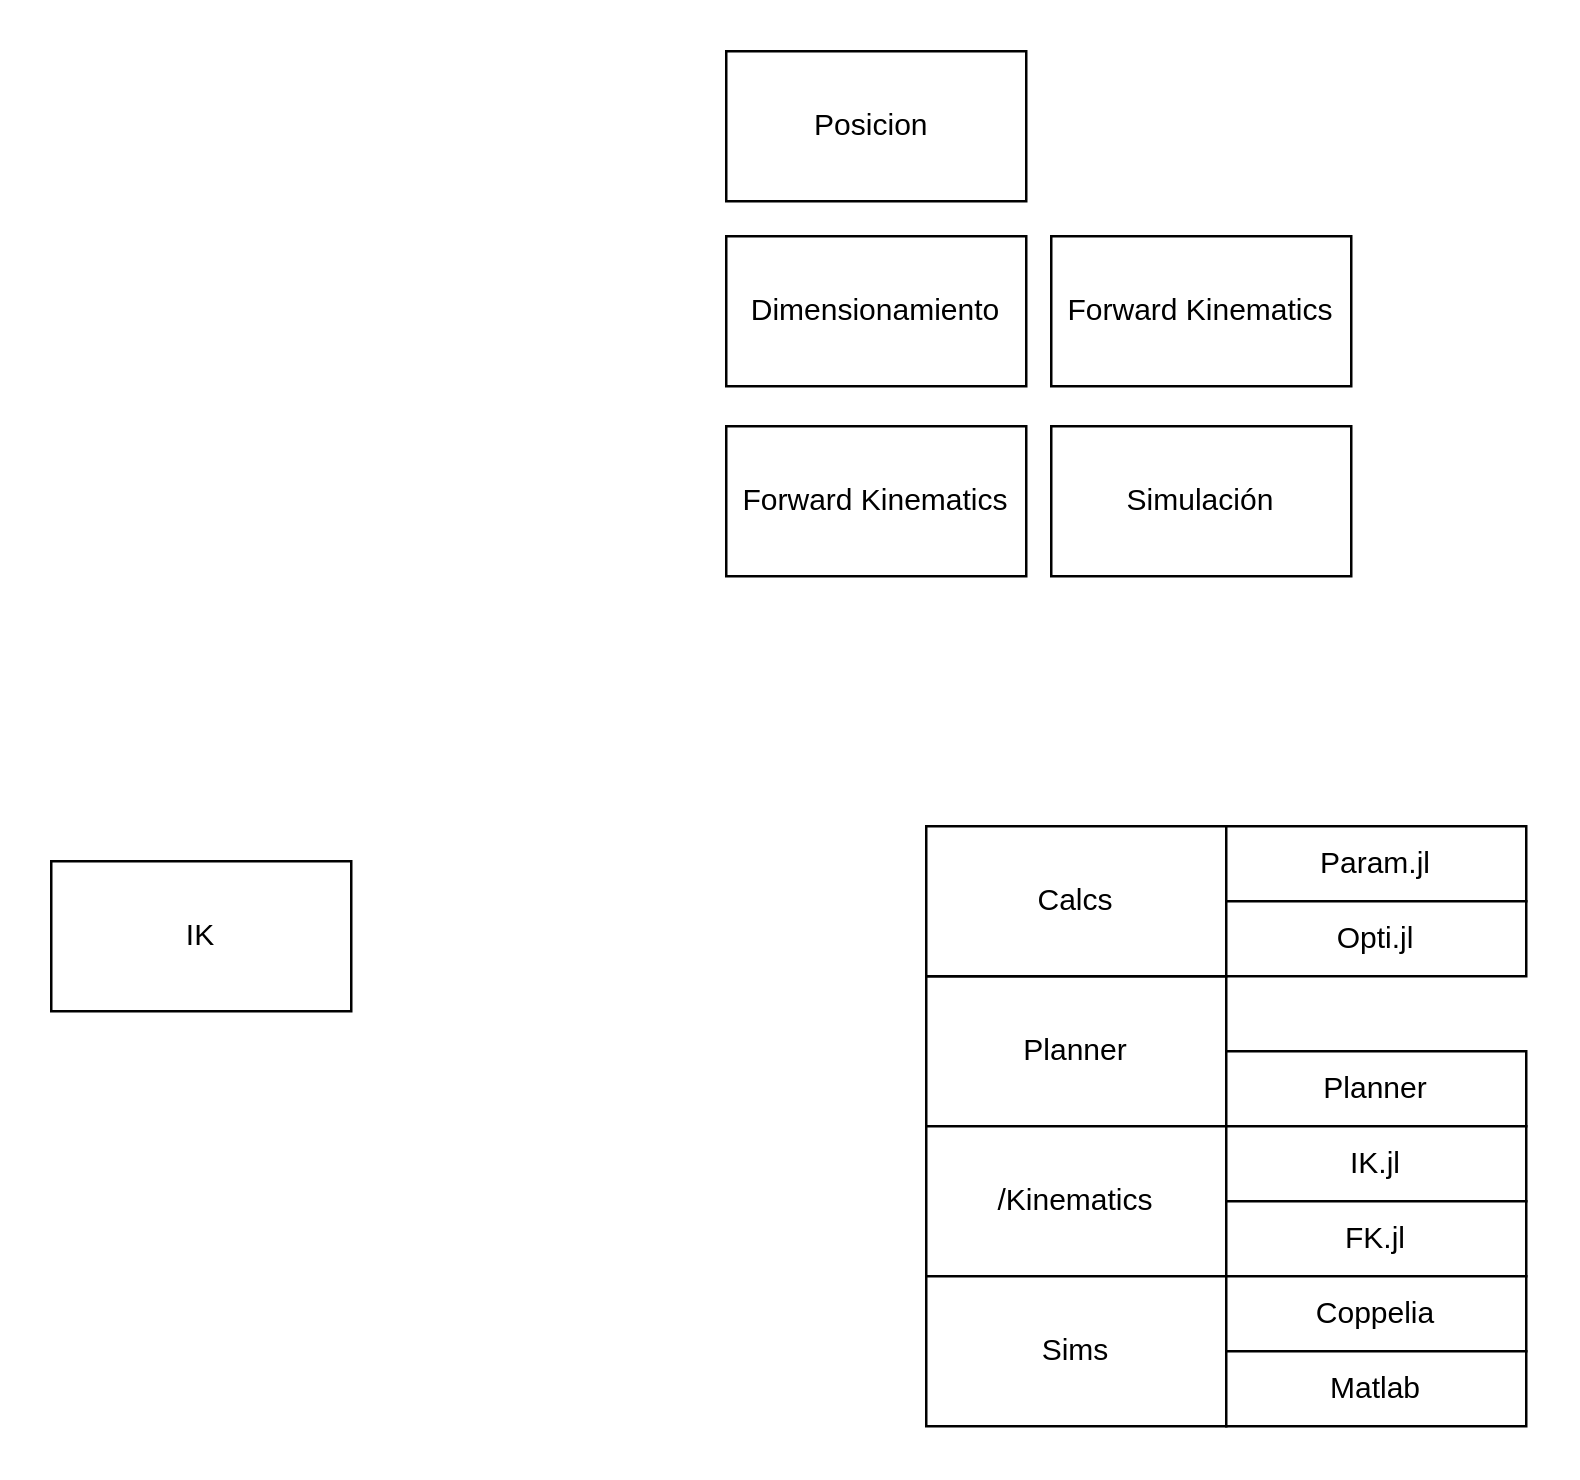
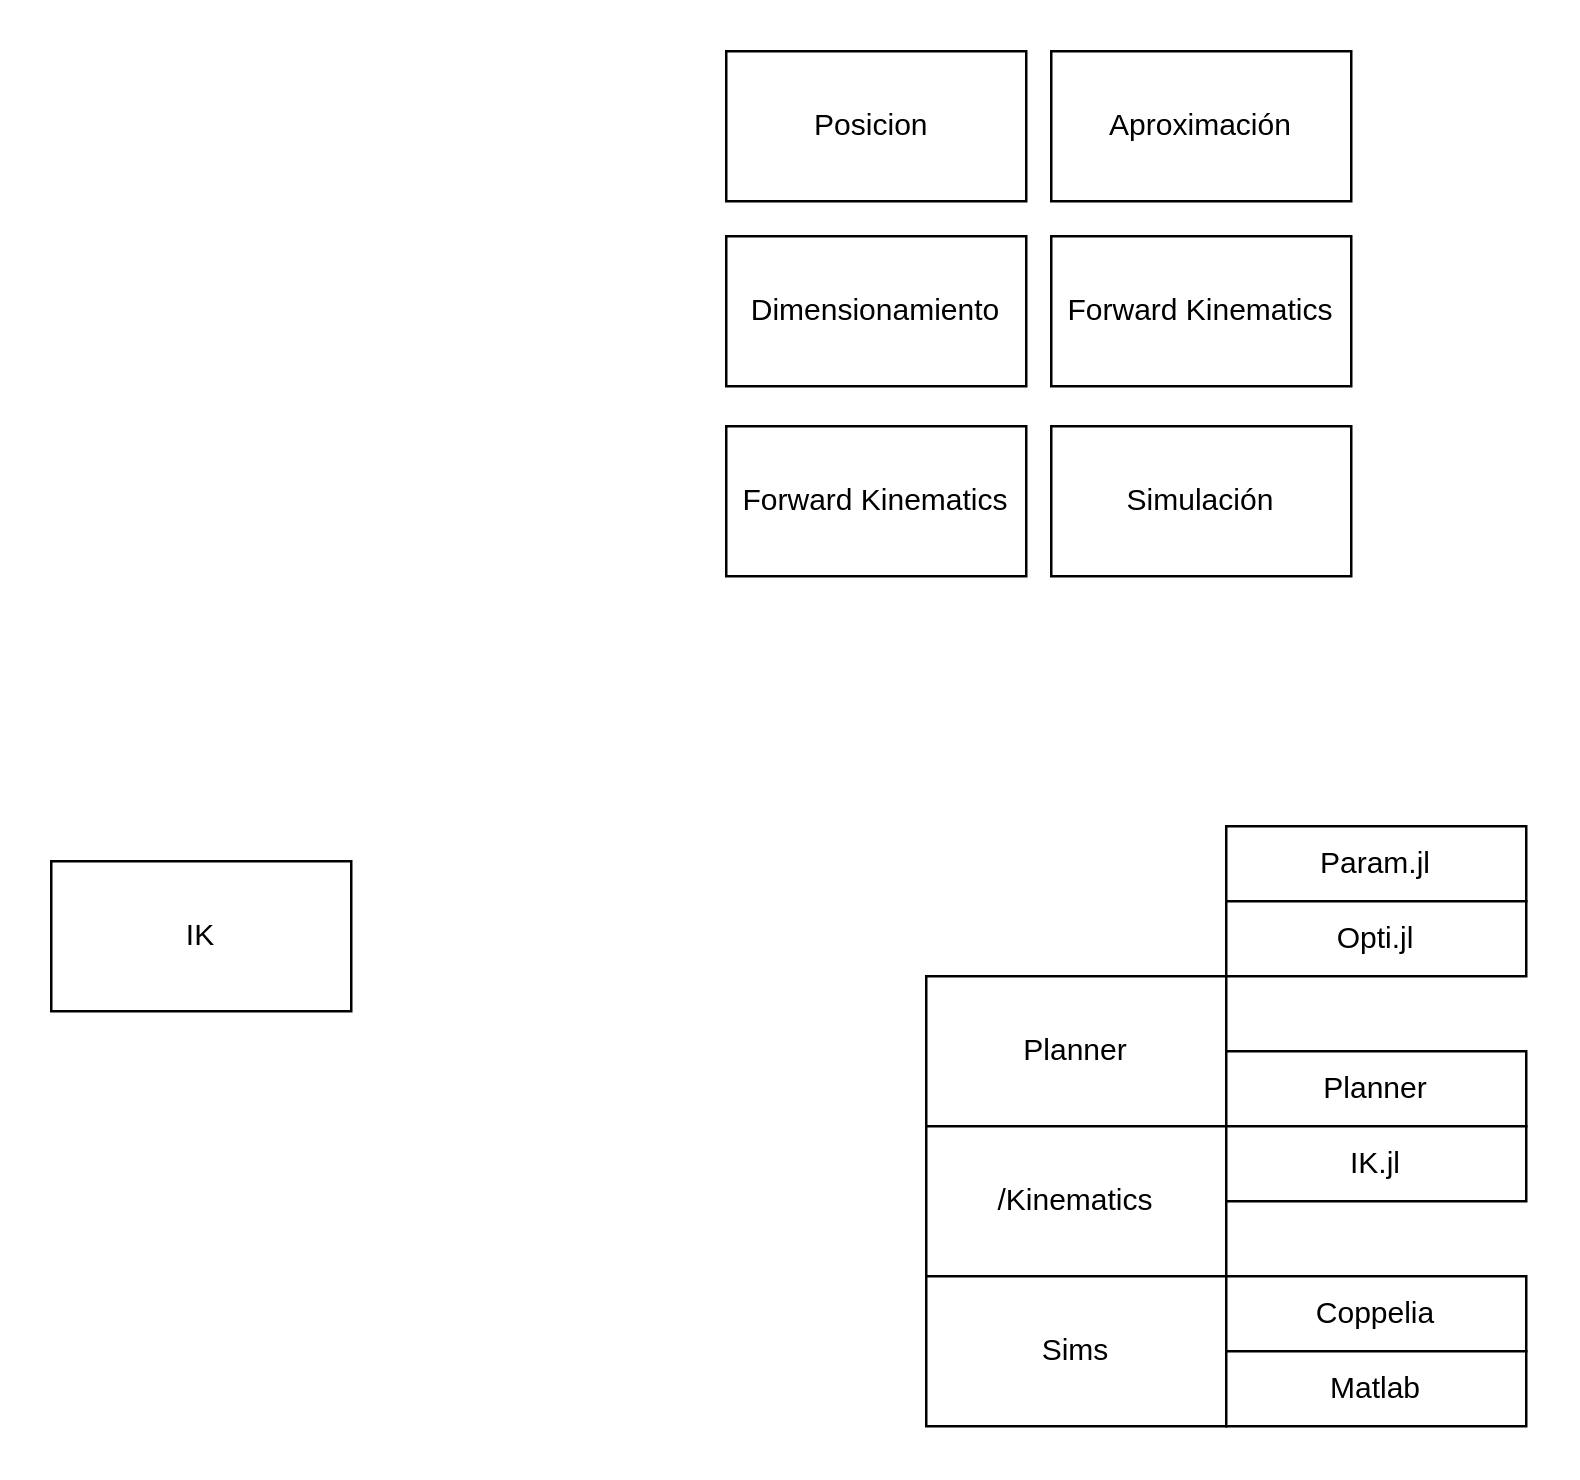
  <mxCell id="0" />
  <mxCell id="1" parent="0" />
  <mxCell id="2" value="IK" style="rounded=0;whiteSpace=wrap;html=1;" vertex="1" parent="1"><mxGeometry x="20" y="344" width="120" height="60" as="geometry" /></mxCell>
  <mxCell id="3" value="Posicion&amp;nbsp;" style="rounded=0;whiteSpace=wrap;html=1;" vertex="1" parent="1"><mxGeometry x="290" y="20" width="120" height="60" as="geometry" /></mxCell>
  <mxCell id="4" value="Dimensionamiento" style="rounded=0;whiteSpace=wrap;html=1;" vertex="1" parent="1"><mxGeometry x="290" y="94" width="120" height="60" as="geometry" /></mxCell>
+ <mxCell id="5" value="Aproximación" style="rounded=0;whiteSpace=wrap;html=1;" vertex="1" parent="1"><mxGeometry x="420" y="20" width="120" height="60" as="geometry" /></mxCell>
  <mxCell id="6" value="Forward Kinematics" style="rounded=0;whiteSpace=wrap;html=1;" vertex="1" parent="1"><mxGeometry x="420" y="94" width="120" height="60" as="geometry" /></mxCell>
  <mxCell id="7" value="Forward Kinematics" style="rounded=0;whiteSpace=wrap;html=1;" vertex="1" parent="1"><mxGeometry x="290" y="170" width="120" height="60" as="geometry" /></mxCell>
  <mxCell id="8" value="Simulación" style="rounded=0;whiteSpace=wrap;html=1;" vertex="1" parent="1"><mxGeometry x="420" y="170" width="120" height="60" as="geometry" /></mxCell>
  <mxCell id="9" value="Planner" style="rounded=0;whiteSpace=wrap;html=1;" vertex="1" parent="1"><mxGeometry x="370" y="390" width="120" height="60" as="geometry" /></mxCell>
  <mxCell id="10" value="/Kinematics" style="rounded=0;whiteSpace=wrap;html=1;" vertex="1" parent="1"><mxGeometry x="370" y="450" width="120" height="60" as="geometry" /></mxCell>
- <mxCell id="11" value="Calcs" style="rounded=0;whiteSpace=wrap;html=1;" vertex="1" parent="1"><mxGeometry x="370" y="330" width="120" height="60" as="geometry" /></mxCell>
  <mxCell id="12" value="Param.jl" style="rounded=0;whiteSpace=wrap;html=1;" vertex="1" parent="1"><mxGeometry x="490" y="330" width="120" height="30" as="geometry" /></mxCell>
  <mxCell id="13" value="Planner" style="rounded=0;whiteSpace=wrap;html=1;" vertex="1" parent="1"><mxGeometry x="490" y="420" width="120" height="30" as="geometry" /></mxCell>
  <mxCell id="14" value="IK.jl" style="rounded=0;whiteSpace=wrap;html=1;" vertex="1" parent="1"><mxGeometry x="490" y="450" width="120" height="30" as="geometry" /></mxCell>
- <mxCell id="15" value="FK.jl" style="rounded=0;whiteSpace=wrap;html=1;" vertex="1" parent="1"><mxGeometry x="490" y="480" width="120" height="30" as="geometry" /></mxCell>
  <mxCell id="16" value="Opti.jl" style="rounded=0;whiteSpace=wrap;html=1;" vertex="1" parent="1"><mxGeometry x="490" y="360" width="120" height="30" as="geometry" /></mxCell>
  <mxCell id="17" value="Sims" style="rounded=0;whiteSpace=wrap;html=1;" vertex="1" parent="1"><mxGeometry x="370" y="510" width="120" height="60" as="geometry" /></mxCell>
  <mxCell id="18" value="Coppelia" style="rounded=0;whiteSpace=wrap;html=1;" vertex="1" parent="1"><mxGeometry x="490" y="510" width="120" height="30" as="geometry" /></mxCell>
  <mxCell id="19" value="Matlab" style="rounded=0;whiteSpace=wrap;html=1;" vertex="1" parent="1"><mxGeometry x="490" y="540" width="120" height="30" as="geometry" /></mxCell>
